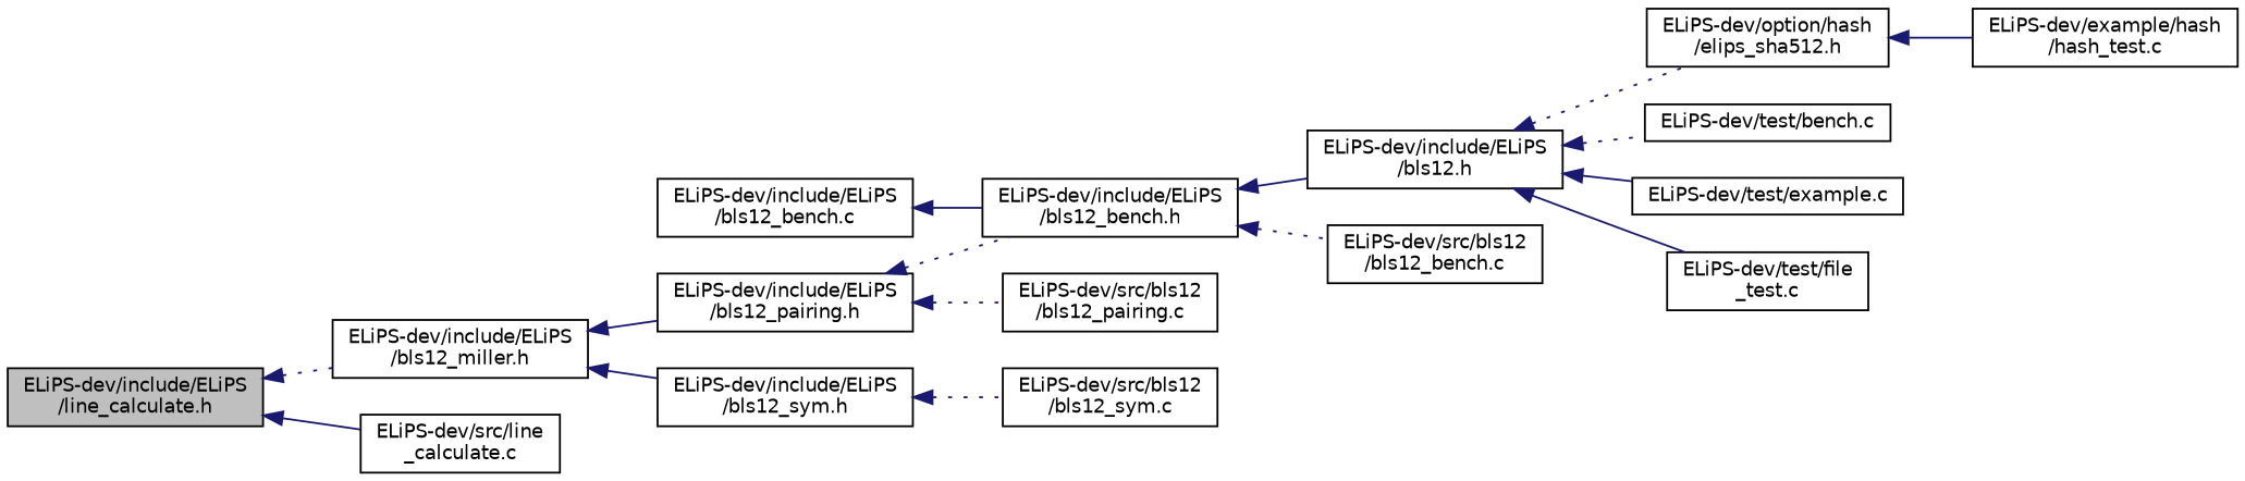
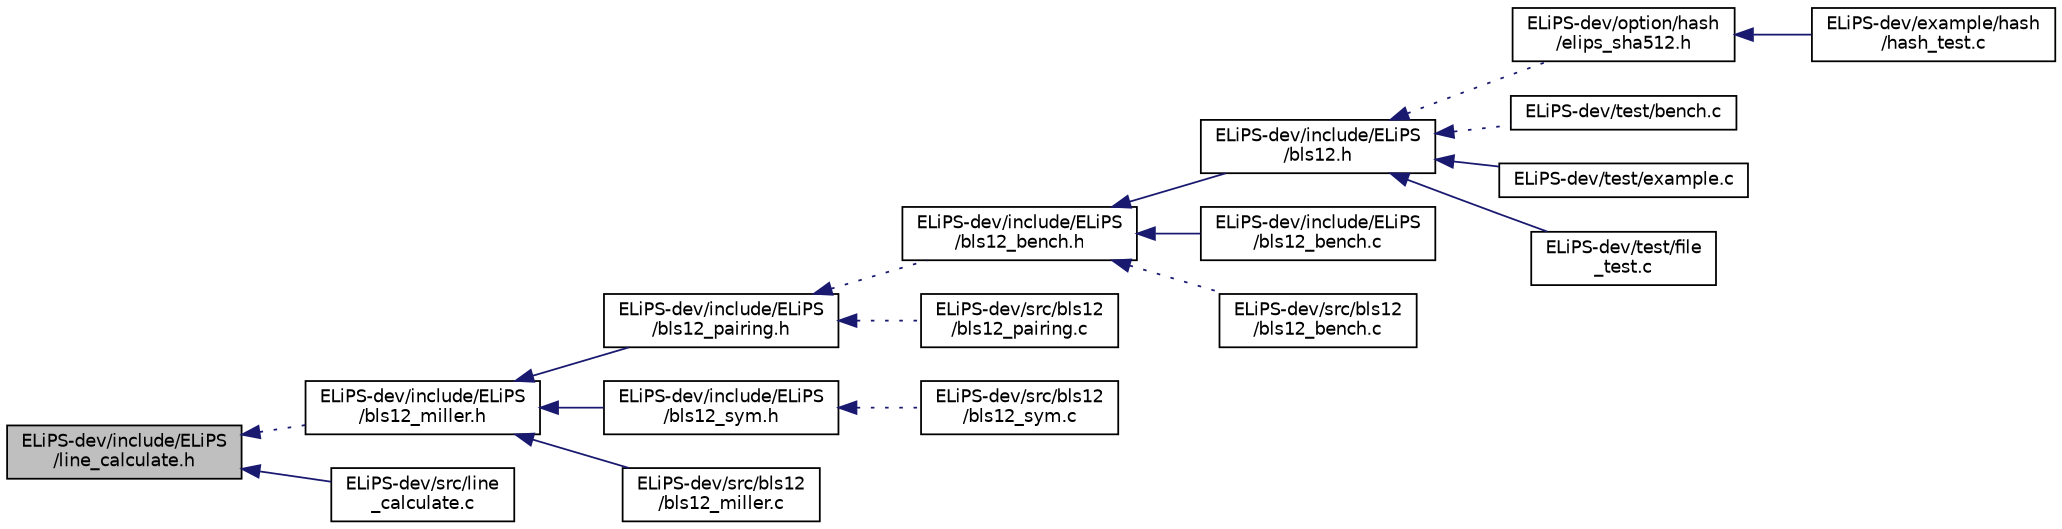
  digraph {
    rankdir=LR
    node [color=black fillcolor=white fontname=Helvetica fontsize=10 shape=record style=filled]
    edge [color=midnightblue dir=back fontname=Helvetica fontsize=10 labelfontname=Helvetica labelfontsize=10 style=solid]
    n1 [fillcolor=grey75 fontcolor=black height=0.2 label="ELiPS-dev/include/ELiPS\l/line_calculate.h" width=0.4]
    n2 [height=0.2 label="ELiPS-dev/include/ELiPS\l/bls12_miller.h" width=0.4]
    n3 [height=0.2 label="ELiPS-dev/src/line\l_calculate.c" width=0.4]
    n4 [height=0.2 label="ELiPS-dev/include/ELiPS\l/bls12_pairing.h" width=0.4]
    n5 [height=0.2 label="ELiPS-dev/include/ELiPS\l/bls12_sym.h" width=0.4]
+   n6 [height=0.2 label="ELiPS-dev/src/bls12\l/bls12_miller.c" width=0.4]
    n7 [height=0.2 label="ELiPS-dev/include/ELiPS\l/bls12_bench.h" width=0.4]
    n8 [height=0.2 label="ELiPS-dev/src/bls12\l/bls12_pairing.c" width=0.4]
    n9 [height=0.2 label="ELiPS-dev/src/bls12\l/bls12_sym.c" width=0.4]
    n10 [height=0.2 label="ELiPS-dev/include/ELiPS\l/bls12.h" width=0.4]
    n11 [height=0.2 label="ELiPS-dev/include/ELiPS\l/bls12_bench.c" width=0.4]
    n12 [height=0.2 label="ELiPS-dev/src/bls12\l/bls12_bench.c" width=0.4]
    n13 [height=0.2 label="ELiPS-dev/option/hash\l/elips_sha512.h" width=0.4]
    n14 [height=0.2 label="ELiPS-dev/test/bench.c" width=0.4]
    n15 [height=0.2 label="ELiPS-dev/test/example.c" width=0.4]
    n16 [height=0.2 label="ELiPS-dev/test/file\l_test.c" width=0.4]
    n17 [height=0.2 label="ELiPS-dev/example/hash\l/hash_test.c" width=0.4]
    n1 -> n2 [style=dotted]
    n1 -> n3
    n2 -> n4
    n2 -> n5
+   n2 -> n6
    n4 -> n7 [style=dotted]
    n4 -> n8 [style=dotted]
    n5 -> n9 [style=dotted]
    n7 -> n10
-   n11 -> n7
+   n7 -> n11
    n7 -> n12 [style=dotted]
    n10 -> n13 [style=dotted]
    n10 -> n14 [style=dotted]
    n10 -> n15
    n10 -> n16
    n13 -> n17
  }
